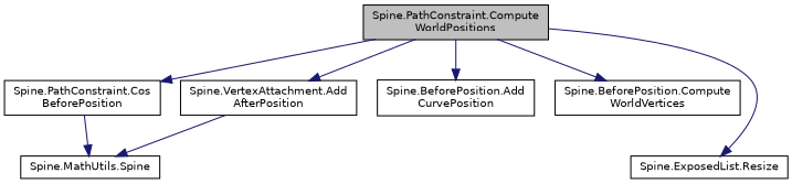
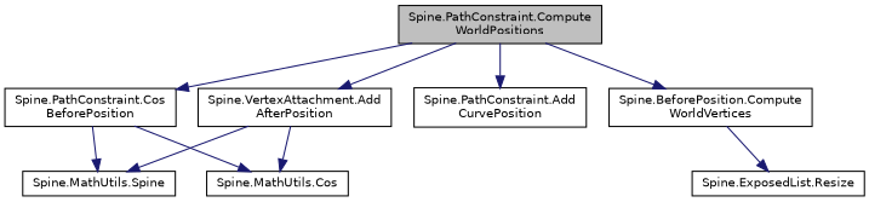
  digraph {
    rankdir=TB
    node [color=black fillcolor=white fontname=Helvetica fontsize=10 shape=record style=filled]
    edge [color=midnightblue fontname=Helvetica fontsize=10 labelfontname=Helvetica labelfontsize=10 style=solid]
    n1 [fillcolor=grey75 fontcolor=black height=0.2 label="Spine.PathConstraint.Compute\lWorldPositions" width=0.4]
    n2 [height=0.2 label="Spine.VertexAttachment.Add\lAfterPosition" width=0.4]
    n3 [height=0.2 label="Spine.PathConstraint.Cos\lBeforePosition" width=0.4]
-   n4 [height=0.2 label="Spine.BeforePosition.Add\lCurvePosition" width=0.4]
+   n4 [height=0.2 label="Spine.PathConstraint.Add\lCurvePosition" width=0.4]
    n5 [height=0.2 label="Spine.BeforePosition.Compute\lWorldVertices" width=0.4]
    n6 [height=0.2 label="Spine.ExposedList.Resize" width=0.4]
+   n7 [height=0.2 label="Spine.MathUtils.Cos" width=0.4]
    n8 [height=0.2 label="Spine.MathUtils.Spine" width=0.4]
    n1 -> n2
    n1 -> n3
    n1 -> n4
    n1 -> n5
-   n1 -> n6
+   n5 -> n6
+   n2 -> n7
    n2 -> n8
+   n3 -> n7
    n3 -> n8
  }
